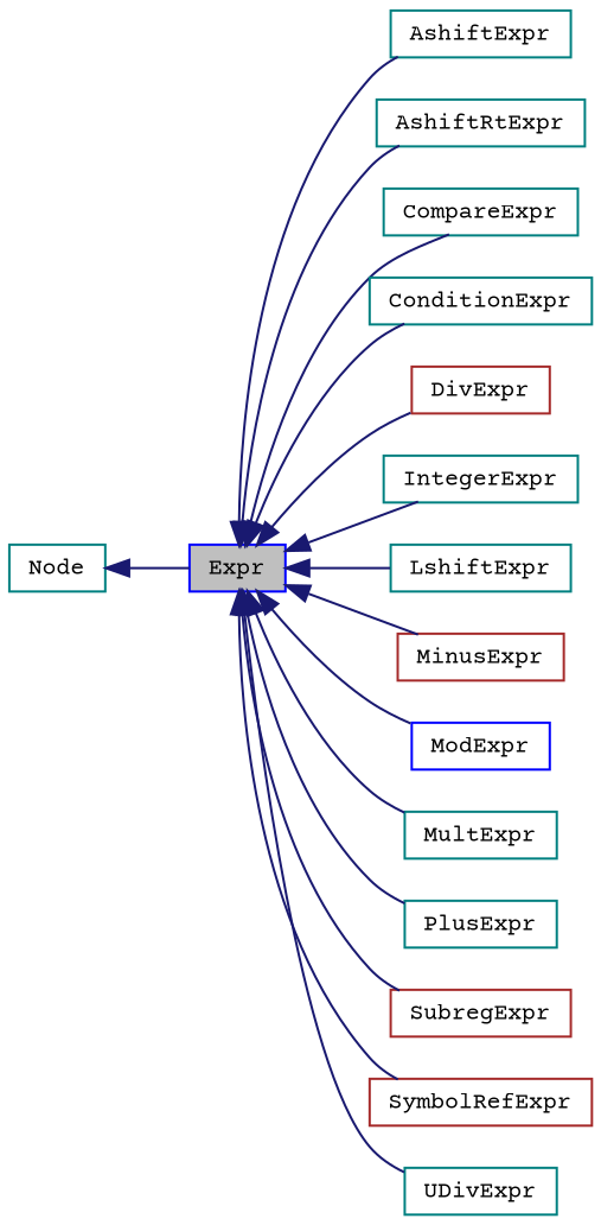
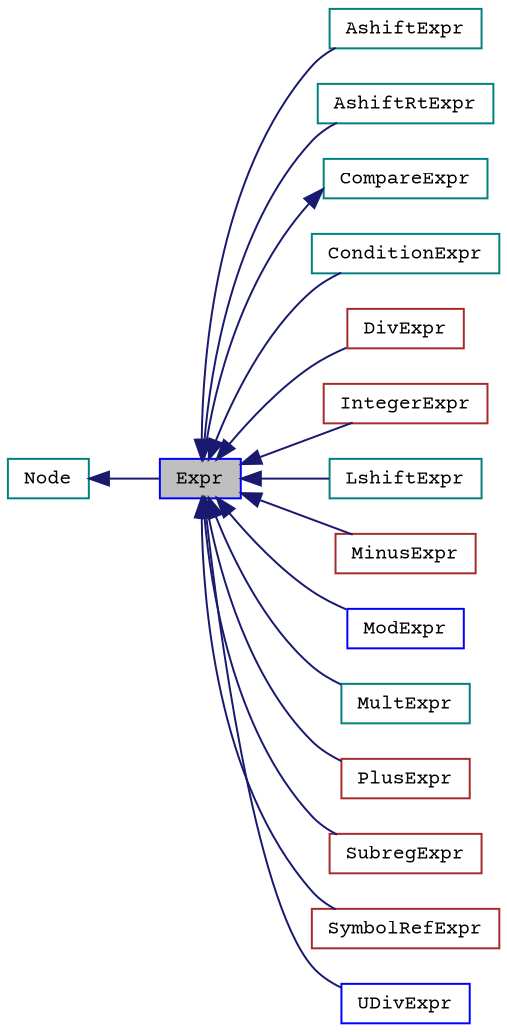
  digraph {
    fontname="Courier Prime"
    rankdir=LR
    node [color=teal fillcolor=white fontname="Courier Prime" fontsize=10 shape=record style=filled]
    edge [color=midnightblue dir=back fontname="Courier Prime" fontsize=10 labelfontname=Helvetica labelfontsize=10 style=solid]
    n1 [color=blue fillcolor=grey75 fontcolor=black height=0.2 label=Expr width=0.4]
    n2 [height=0.2 label=AshiftExpr width=0.4]
    n3 [height=0.2 label=AshiftRtExpr width=0.4]
    n4 [height=0.2 label=CompareExpr width=0.4]
    n5 [height=0.2 label=ConditionExpr width=0.4]
    n6 [color=brown height=0.2 label=DivExpr width=0.4]
-   n7 [height=0.2 label=IntegerExpr width=0.4]
+   n7 [color=brown height=0.2 label=IntegerExpr width=0.4]
    n8 [height=0.2 label=LshiftExpr width=0.4]
    n9 [color=brown height=0.2 label=MinusExpr width=0.4]
    n10 [color=blue height=0.2 label=ModExpr width=0.4]
    n11 [height=0.2 label=MultExpr width=0.4]
-   n12 [height=0.2 label=PlusExpr width=0.4]
+   n12 [color=brown height=0.2 label=PlusExpr width=0.4]
    n13 [color=brown height=0.2 label=SubregExpr width=0.4]
    n14 [color=brown height=0.2 label=SymbolRefExpr width=0.4]
-   n15 [height=0.2 label=UDivExpr width=0.4]
+   n15 [color=blue height=0.2 label=UDivExpr width=0.4]
    n16 [height=0.2 label="Node" width=0.4]
    n1 -> n2
    n1 -> n3
-   n1 -> n4
+   n4 -> n1
    n1 -> n5
    n1 -> n6
    n1 -> n7
    n1 -> n8
    n1 -> n9
    n1 -> n10
    n1 -> n11
    n1 -> n12
    n1 -> n13
    n1 -> n14
    n1 -> n15
    n16 -> n1
  }
